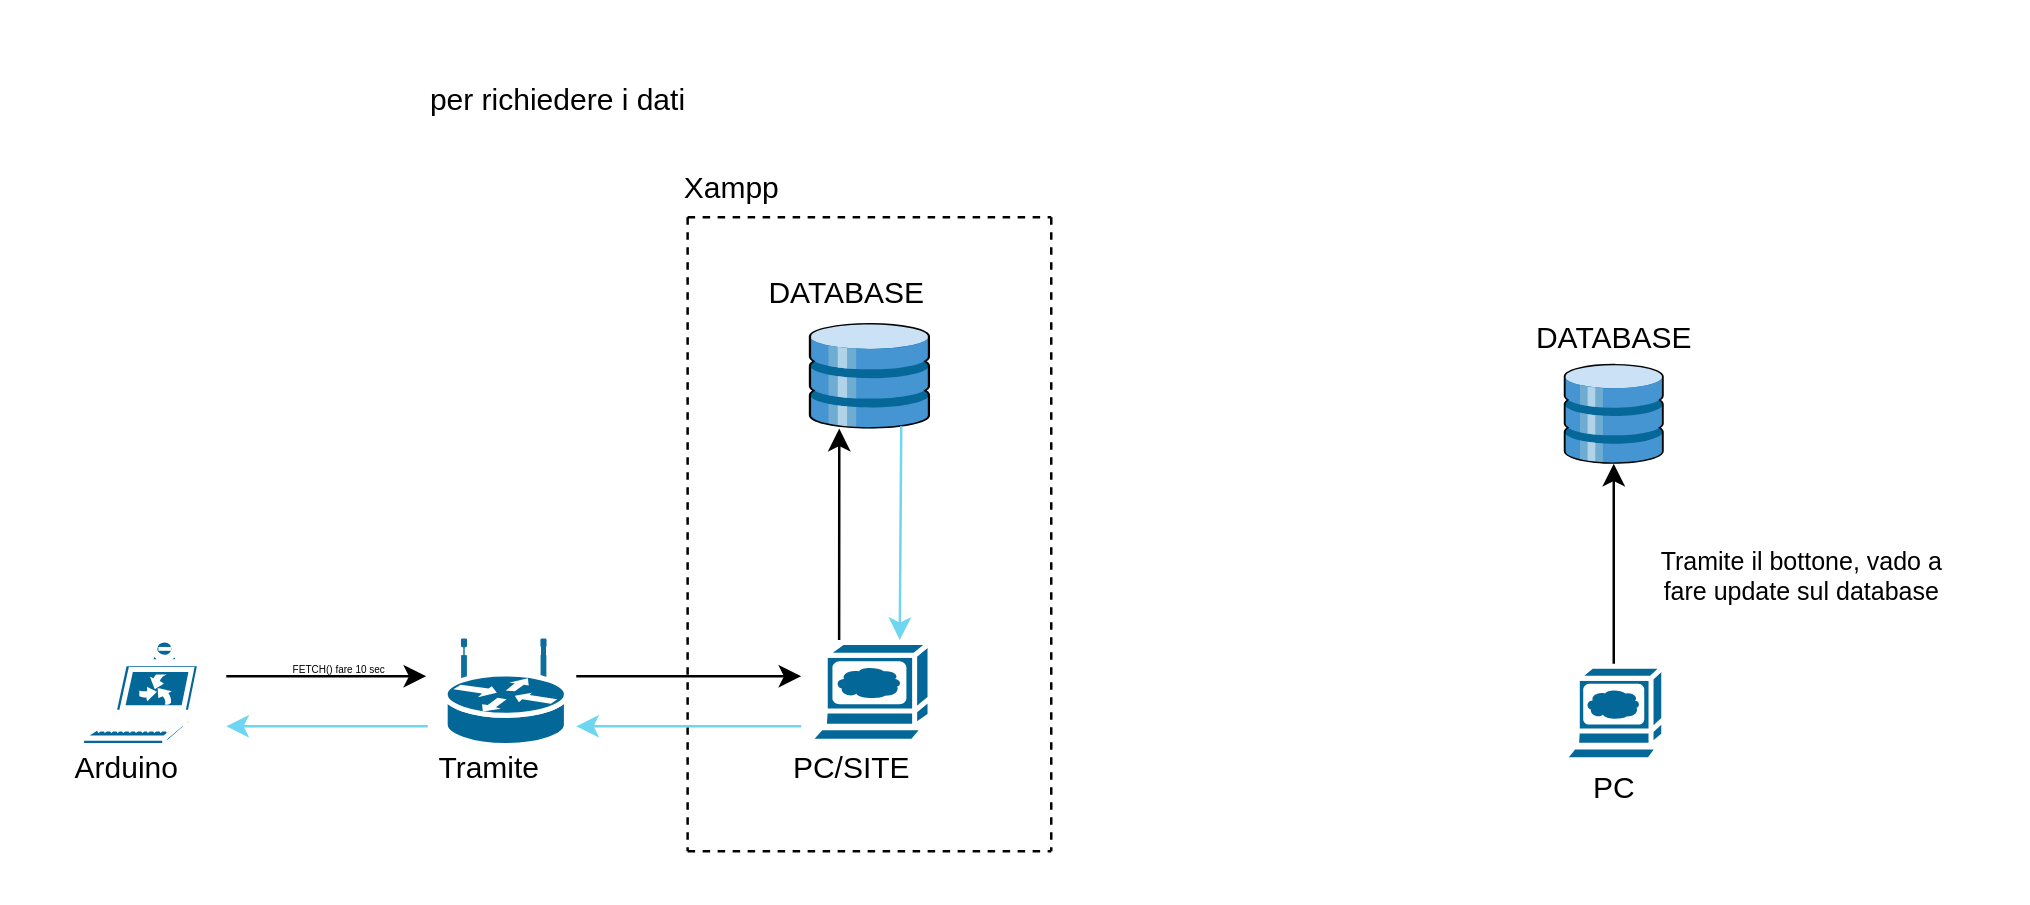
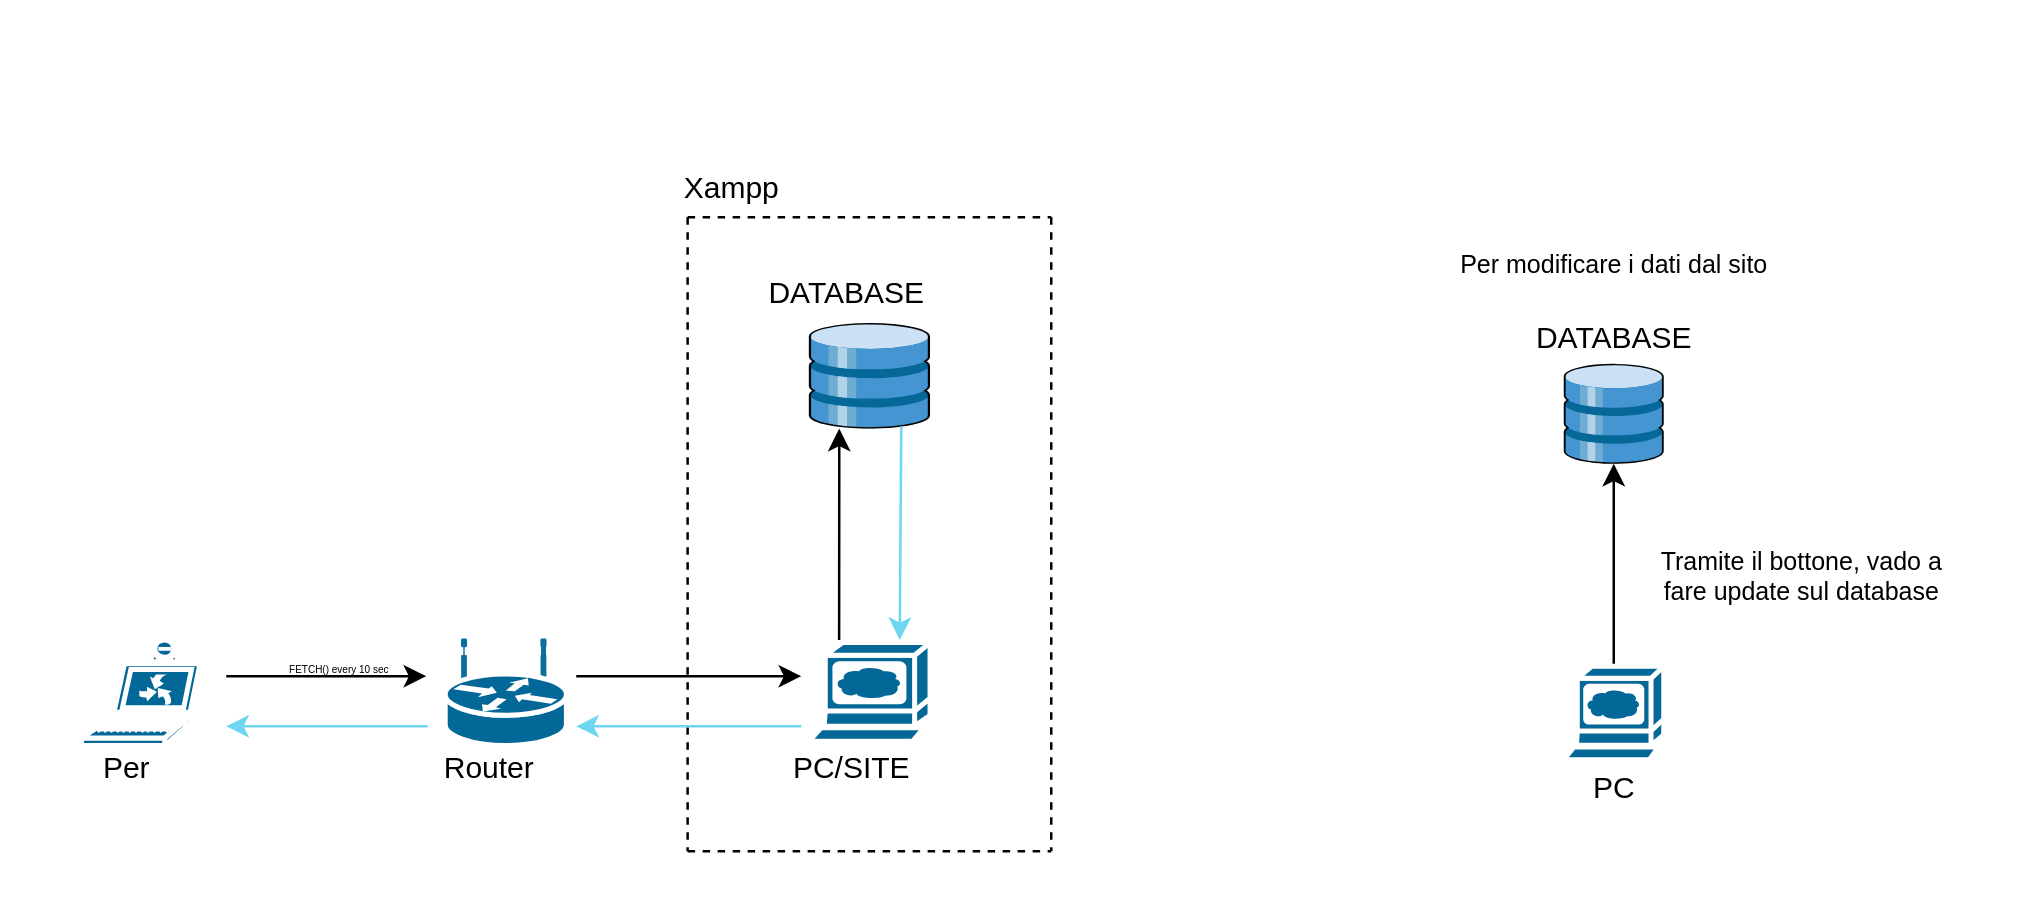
  <mxCell id="0" />
  <mxCell id="1" parent="0" />
  <mxCell id="2" value="" style="sketch=0;shadow=0;dashed=0;html=1;labelPosition=center;verticalLabelPosition=bottom;verticalAlign=top;align=center;outlineConnect=0;shape=mxgraph.veeam.3d.full_datastore;" parent="1" vertex="1"><mxGeometry x="625" y="145" width="40" height="40" as="geometry" /></mxCell>
  <mxCell id="3" style="edgeStyle=orthogonalEdgeStyle;rounded=0;orthogonalLoop=1;jettySize=auto;html=1;" parent="1" source="4" target="2" edge="1"><mxGeometry relative="1" as="geometry" /></mxCell>
  <mxCell id="4" value="" style="shape=mxgraph.cisco.computers_and_peripherals.web_browser;sketch=0;html=1;pointerEvents=1;dashed=0;fillColor=#036897;strokeColor=#ffffff;strokeWidth=2;verticalLabelPosition=bottom;verticalAlign=top;align=center;outlineConnect=0;" parent="1" vertex="1"><mxGeometry x="625" y="266" width="40" height="39" as="geometry" /></mxCell>
  <mxCell id="5" value="PC" style="text;html=1;align=center;verticalAlign=middle;resizable=0;points=[];autosize=1;strokeColor=none;fillColor=none;" parent="1" vertex="1"><mxGeometry x="625" y="300" width="40" height="30" as="geometry" /></mxCell>
  <mxCell id="6" value="DATABASE" style="text;html=1;align=center;verticalAlign=middle;resizable=0;points=[];autosize=1;strokeColor=none;fillColor=none;" parent="1" vertex="1"><mxGeometry x="600" y="120" width="90" height="30" as="geometry" /></mxCell>
- <mxCell id="7" value="per richiedere i dati" style="text;html=1;strokeColor=none;fillColor=none;align=center;verticalAlign=middle;whiteSpace=wrap;rounded=0;" parent="1" vertex="1"><mxGeometry x="62.73" width="320" height="40" as="geometry" y="20" /></mxCell>
- <mxCell id="8" value="Arduino" style="text;html=1;align=center;verticalAlign=middle;resizable=0;points=[];autosize=1;strokeColor=none;fillColor=none;" parent="1" vertex="1"><mxGeometry x="20" y="292.453" width="60" height="30" as="geometry" /></mxCell>
+ <mxCell id="8" value="Per" style="text;html=1;align=center;verticalAlign=middle;resizable=0;points=[];autosize=1;strokeColor=none;fillColor=none;" parent="1" vertex="1"><mxGeometry x="20" y="292.453" width="60" height="30" as="geometry" /></mxCell>
  <mxCell id="9" value="Xampp" style="text;html=1;align=center;verticalAlign=middle;resizable=0;points=[];autosize=1;strokeColor=none;fillColor=none;" parent="1" vertex="1"><mxGeometry x="262.424" y="60" width="60" height="30" as="geometry" /></mxCell>
  <mxCell id="10" value="" style="sketch=0;shadow=0;dashed=0;html=1;labelPosition=center;verticalLabelPosition=bottom;verticalAlign=top;align=center;outlineConnect=0;shape=mxgraph.veeam.3d.full_datastore;" parent="1" vertex="1"><mxGeometry x="323.03" y="128.679" width="48.485" height="42.264" as="geometry" /></mxCell>
  <mxCell id="11" value="" style="shape=mxgraph.cisco.routers.wireless_router;sketch=0;html=1;pointerEvents=1;dashed=0;fillColor=#036897;strokeColor=#ffffff;strokeWidth=2;verticalLabelPosition=bottom;verticalAlign=top;align=center;outlineConnect=0;" parent="1" vertex="1"><mxGeometry x="177.576" y="255.472" width="48.485" height="42.264" as="geometry" /></mxCell>
  <mxCell id="12" style="edgeStyle=orthogonalEdgeStyle;rounded=0;orthogonalLoop=1;jettySize=auto;html=1;" parent="1" edge="1"><mxGeometry relative="1" as="geometry"><mxPoint x="90" y="270" as="sourcePoint" /><mxPoint x="170" y="270" as="targetPoint" /><Array as="points"><mxPoint x="100" y="270" /><mxPoint x="100" y="270" /></Array></mxGeometry></mxCell>
  <mxCell id="13" value="" style="shape=mxgraph.cisco.computers_and_peripherals.upc;sketch=0;html=1;pointerEvents=1;dashed=0;fillColor=#036897;strokeColor=#ffffff;strokeWidth=2;verticalLabelPosition=bottom;verticalAlign=top;align=center;outlineConnect=0;" parent="1" vertex="1"><mxGeometry x="32.121" y="255.472" width="48.485" height="42.264" as="geometry" /></mxCell>
  <mxCell id="14" style="edgeStyle=orthogonalEdgeStyle;rounded=0;orthogonalLoop=1;jettySize=auto;html=1;" parent="1" target="10" edge="1"><mxGeometry relative="1" as="geometry"><mxPoint x="335.152" y="255.472" as="sourcePoint" /><mxPoint x="335.152" y="181.509" as="targetPoint" /><Array as="points"><mxPoint x="335.152" y="192.075" /><mxPoint x="335.152" y="192.075" /></Array></mxGeometry></mxCell>
  <mxCell id="15" value="" style="shape=mxgraph.cisco.computers_and_peripherals.web_browser;sketch=0;html=1;pointerEvents=1;dashed=0;fillColor=#036897;strokeColor=#ffffff;strokeWidth=2;verticalLabelPosition=bottom;verticalAlign=top;align=center;outlineConnect=0;" parent="1" vertex="1"><mxGeometry x="323.03" y="256.528" width="48.485" height="41.208" as="geometry" /></mxCell>
  <mxCell id="16" style="edgeStyle=orthogonalEdgeStyle;rounded=0;orthogonalLoop=1;jettySize=auto;html=1;" parent="1" edge="1"><mxGeometry relative="1" as="geometry"><mxPoint x="230" y="270" as="sourcePoint" /><mxPoint x="320" y="270" as="targetPoint" /><Array as="points"><mxPoint x="230" y="270" /></Array></mxGeometry></mxCell>
- <mxCell id="17" value="Tramite" style="text;html=1;align=center;verticalAlign=middle;resizable=0;points=[];autosize=1;strokeColor=none;fillColor=none;" parent="1" vertex="1"><mxGeometry x="165.455" y="292.453" width="60" height="30" as="geometry" /></mxCell>
+ <mxCell id="17" value="Router" style="text;html=1;align=center;verticalAlign=middle;resizable=0;points=[];autosize=1;strokeColor=none;fillColor=none;" parent="1" vertex="1"><mxGeometry x="165.455" y="292.453" width="60" height="30" as="geometry" /></mxCell>
  <mxCell id="18" value="PC/SITE" style="text;html=1;align=center;verticalAlign=middle;resizable=0;points=[];autosize=1;strokeColor=none;fillColor=none;" parent="1" vertex="1"><mxGeometry x="304.848" y="292.453" width="70" height="30" as="geometry" /></mxCell>
  <mxCell id="19" value="DATABASE" style="text;html=1;align=center;verticalAlign=middle;resizable=0;points=[];autosize=1;strokeColor=none;fillColor=none;" parent="1" vertex="1"><mxGeometry x="292.727" y="102.264" width="90" height="30" as="geometry" /></mxCell>
  <mxCell id="20" value="" style="endArrow=none;dashed=1;html=1;rounded=0;" parent="1" edge="1"><mxGeometry width="50" height="50" relative="1" as="geometry"><mxPoint x="274.545" y="86.415" as="sourcePoint" /><mxPoint x="420" y="86.415" as="targetPoint" /></mxGeometry></mxCell>
  <mxCell id="21" value="" style="endArrow=none;dashed=1;html=1;rounded=0;" parent="1" edge="1"><mxGeometry width="50" height="50" relative="1" as="geometry"><mxPoint x="420" y="86.415" as="sourcePoint" /><mxPoint x="420" y="340" as="targetPoint" /></mxGeometry></mxCell>
  <mxCell id="22" value="" style="endArrow=none;dashed=1;html=1;rounded=0;" parent="1" edge="1"><mxGeometry width="50" height="50" relative="1" as="geometry"><mxPoint x="274.545" y="86.415" as="sourcePoint" /><mxPoint x="274.545" y="340" as="targetPoint" /></mxGeometry></mxCell>
  <mxCell id="23" value="" style="endArrow=none;dashed=1;html=1;rounded=0;" parent="1" edge="1"><mxGeometry width="50" height="50" relative="1" as="geometry"><mxPoint x="274.545" y="340" as="sourcePoint" /><mxPoint x="420" y="340" as="targetPoint" /></mxGeometry></mxCell>
  <mxCell id="24" value="" style="endArrow=classic;html=1;rounded=0;strokeColor=#6ED6F0;" parent="1" edge="1"><mxGeometry width="50" height="50" relative="1" as="geometry"><mxPoint x="360" y="170" as="sourcePoint" /><mxPoint x="359.394" y="255.472" as="targetPoint" /></mxGeometry></mxCell>
  <mxCell id="25" value="" style="endArrow=classic;html=1;rounded=0;strokeColor=#6ED6F0;" parent="1" edge="1"><mxGeometry width="50" height="50" relative="1" as="geometry"><mxPoint x="320" y="290" as="sourcePoint" /><mxPoint x="230" y="290" as="targetPoint" /></mxGeometry></mxCell>
  <mxCell id="26" value="" style="endArrow=classic;html=1;rounded=0;strokeColor=#6ED6F0;" parent="1" edge="1"><mxGeometry width="50" height="50" relative="1" as="geometry"><mxPoint x="170.61" y="290" as="sourcePoint" /><mxPoint x="90" y="290" as="targetPoint" /><Array as="points" /></mxGeometry></mxCell>
- <mxCell id="27" value="&lt;font style=&quot;font-size: 4px;&quot;&gt;FETCH() fare 10 sec&lt;/font&gt;" style="text;html=1;align=center;verticalAlign=middle;resizable=0;points=[];autosize=1;strokeColor=none;fillColor=none;" parent="1" vertex="1"><mxGeometry x="105" y="250" width="60" height="30" as="geometry" /></mxCell>
+ <mxCell id="27" value="&lt;font style=&quot;font-size: 4px;&quot;&gt;FETCH() every 10 sec&lt;/font&gt;" style="text;html=1;align=center;verticalAlign=middle;resizable=0;points=[];autosize=1;strokeColor=none;fillColor=none;" parent="1" vertex="1"><mxGeometry x="105" y="250" width="60" height="30" as="geometry" /></mxCell>
+ <mxCell id="28" value="&lt;font style=&quot;font-size: 10px;&quot;&gt;Per modificare i dati dal sito&lt;/font&gt;" style="text;html=1;align=center;verticalAlign=middle;resizable=0;points=[];autosize=1;strokeColor=none;fillColor=none;fontSize=4;" parent="1" vertex="1"><mxGeometry x="570" y="90" width="150" height="30" as="geometry" /></mxCell>
  <mxCell id="29" value="Tramite il bottone, vado a &lt;br&gt;fare update sul database" style="text;html=1;align=center;verticalAlign=middle;resizable=0;points=[];autosize=1;strokeColor=none;fillColor=none;fontSize=10;" parent="1" vertex="1"><mxGeometry x="650" y="210" width="140" height="40" as="geometry" /></mxCell>
